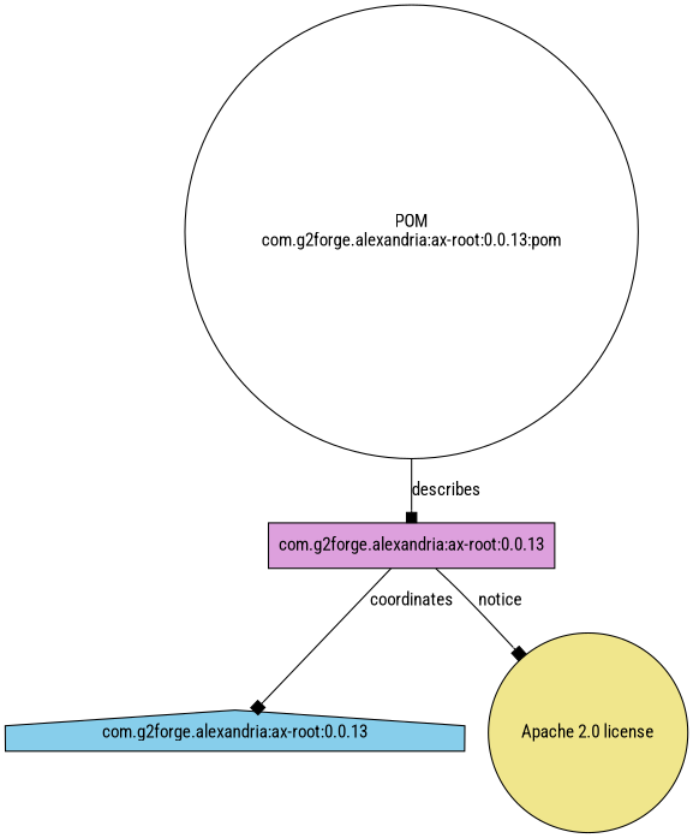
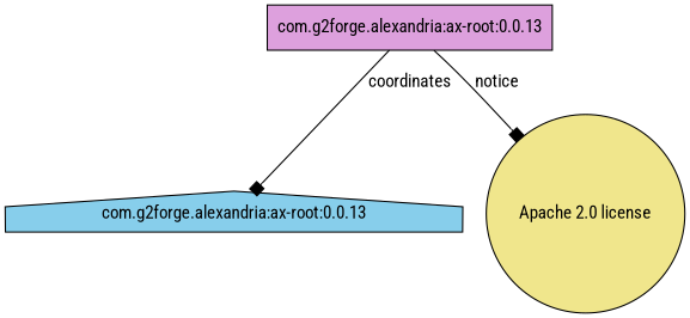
  digraph {
    fontname="Roboto Condensed"
    node [style=filled shape=circle fontname="Roboto Condensed"]
    edge [arrowhead=box fontname="Roboto Condensed"]
    n1 [label="com.g2forge.alexandria:ax-root:0.0.13" fillcolor=plum shape=box]
    n2 [label="com.g2forge.alexandria:ax-root:0.0.13" fillcolor=skyblue shape=house]
    n3 [label="Apache 2.0 license" fillcolor=khaki]
-   n4 [label="POM\ncom.g2forge.alexandria:ax-root:0.0.13:pom" fillcolor=white]
    n1 -> n2 [label=coordinates]
    n1 -> n3 [label=notice]
-   n4 -> n1 [label=describes]
  }
